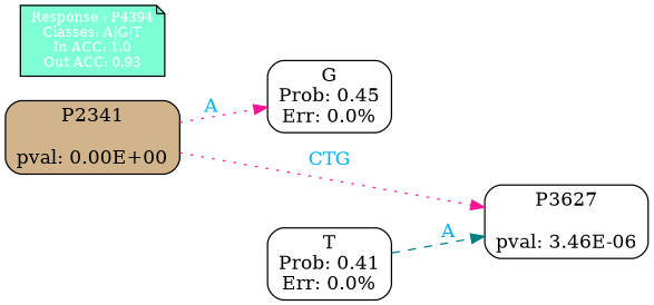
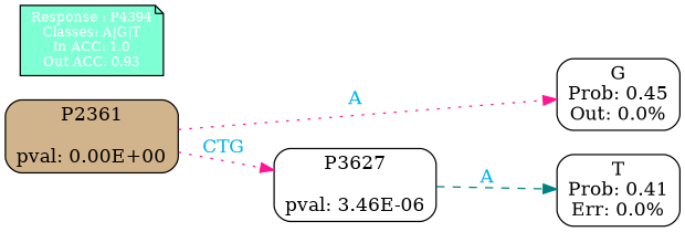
  digraph {
    fontname="DejaVu Serif"
    rankdir=LR
    ranksep=equally
    splines=polylines
    node [color=black fillcolor=white fontname="DejaVu Serif" shape=box style="filled, rounded"]
    edge [color=deeppink fontcolor=deepskyblue2 fontname="DejaVu Serif" style=dotted]
-   n1 [label="G\nProb: 0.45\nErr: 0.0%"]
+   n1 [label="G\nProb: 0.45\nOut: 0.0%"]
    n2 [label="T\nProb: 0.41\nErr: 0.0%"]
    n3 [align=left fillcolor=aquamarine fontcolor=white fontsize=10 label="Response : P4394\nClasses: A|G|T\nIn ACC: 1.0\nOut ACC: 0.93\n" shape=note style=filled]
-   n4 [fillcolor=tan label="P2341\n\npval: 0.00E+00"]
+   n4 [fillcolor=tan label="P2361\n\npval: 0.00E+00"]
    n5 [label="P3627\n\npval: 3.46E-06"]
    subgraph sub_1 {
      rank=same
      n1
      n2
    }
    subgraph sub_2 {
      rank=same
      n3
      n4
    }
    n4 -> n1 [label=A]
    n4 -> n5 [label=CTG]
-   n2 -> n5 [color=teal label=A style=dashed]
+   n5 -> n2 [color=teal label=A style=dashed]
  }
